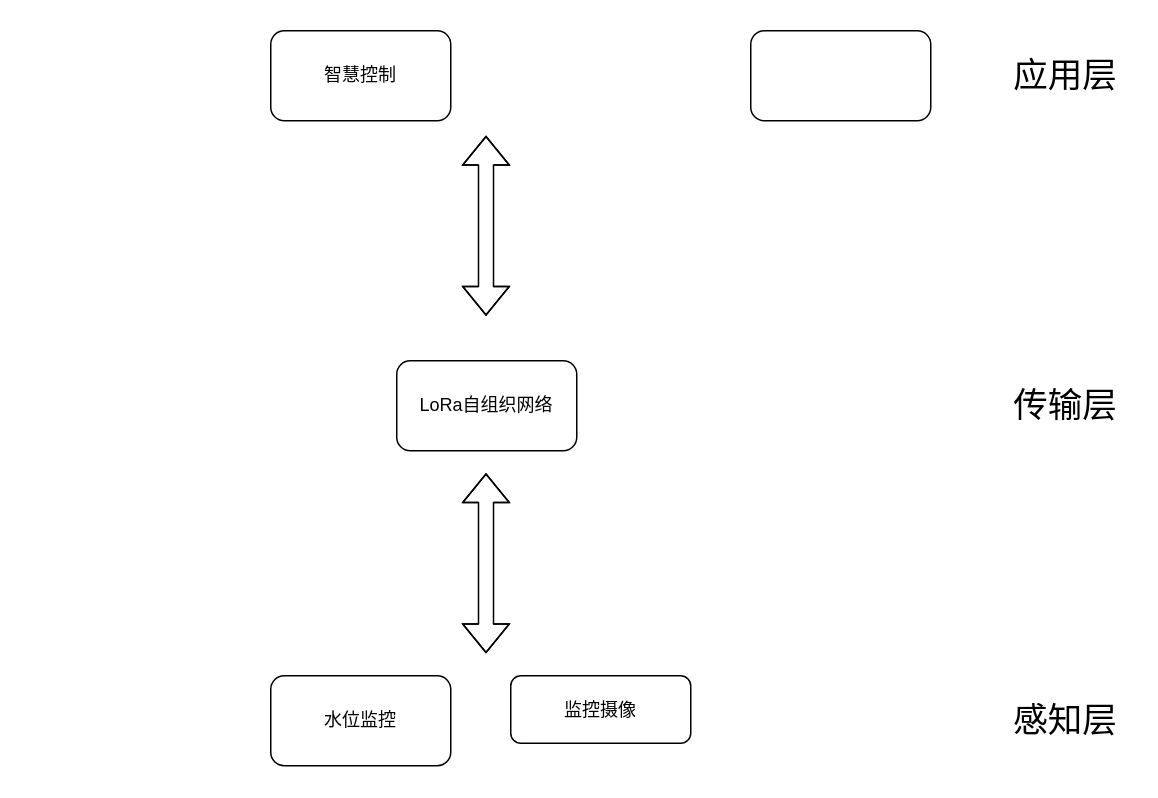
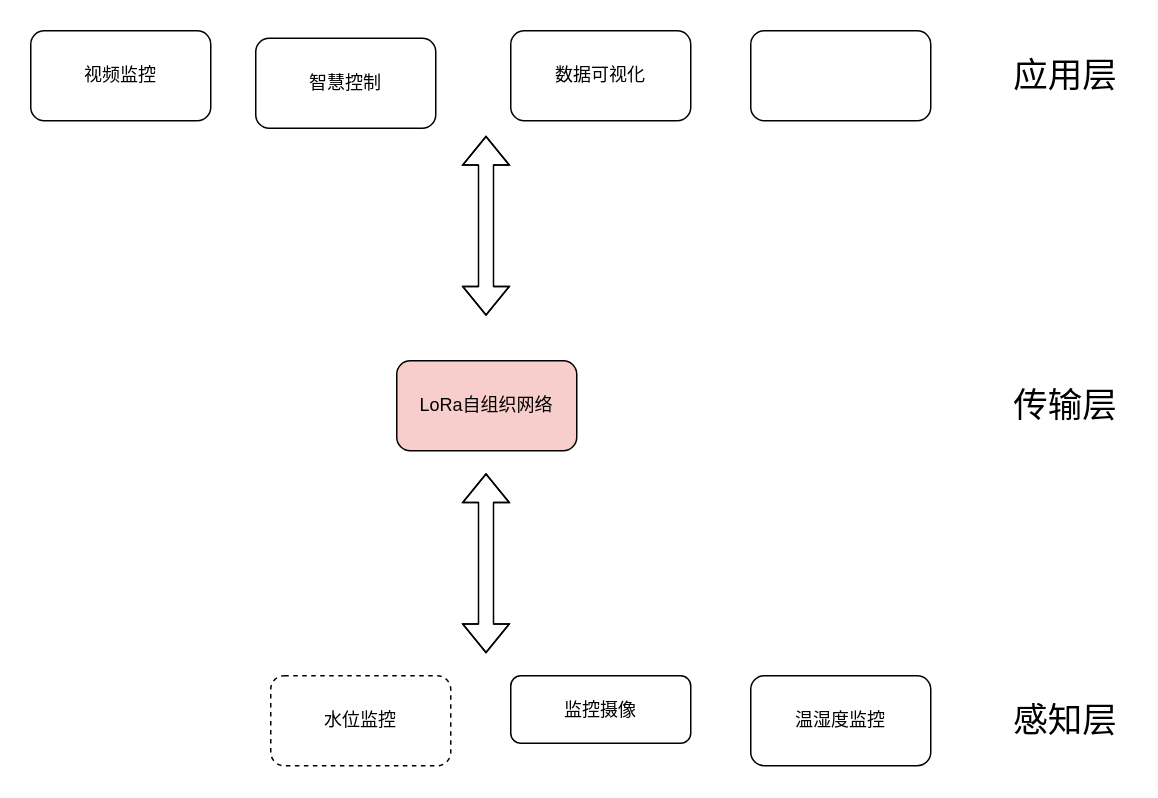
  <mxCell id="0" />
  <mxCell id="1" parent="0" />
- <mxCell id="3" value="智慧控制" style="rounded=1;whiteSpace=wrap;html=1;" vertex="1" parent="1"><mxGeometry x="180" y="20" width="120" height="60" as="geometry" /></mxCell>
+ <mxCell id="2" value="视频监控" style="rounded=1;whiteSpace=wrap;html=1;" vertex="1" parent="1"><mxGeometry x="20" y="20" width="120" height="60" as="geometry" /></mxCell>
+ <mxCell id="3" value="智慧控制" style="rounded=1;whiteSpace=wrap;html=1;" vertex="1" parent="1"><mxGeometry x="170" y="25" width="120" height="60" as="geometry" /></mxCell>
+ <mxCell id="4" value="数据可视化" style="rounded=1;whiteSpace=wrap;html=1;" vertex="1" parent="1"><mxGeometry x="340" y="20" width="120" height="60" as="geometry" /></mxCell>
  <mxCell id="5" value="" style="rounded=1;whiteSpace=wrap;html=1;" vertex="1" parent="1"><mxGeometry x="500" y="20" width="120" height="60" as="geometry" /></mxCell>
  <mxCell id="6" value="" style="shape=flexArrow;endArrow=classic;startArrow=classic;html=1;" edge="1" parent="1"><mxGeometry width="50" height="50" relative="1" as="geometry"><mxPoint x="323.5" y="210" as="sourcePoint" /><mxPoint x="323.5" y="90" as="targetPoint" /><Array as="points"><mxPoint x="323.5" y="150" /></Array></mxGeometry></mxCell>
- <mxCell id="7" value="LoRa自组织网络" style="rounded=1;whiteSpace=wrap;html=1;" vertex="1" parent="1"><mxGeometry x="264" y="240" width="120" height="60" as="geometry" /></mxCell>
+ <mxCell id="7" value="LoRa自组织网络" style="rounded=1;whiteSpace=wrap;html=1;fillColor=#f8cecc;" vertex="1" parent="1"><mxGeometry x="264" y="240" width="120" height="60" as="geometry" /></mxCell>
  <mxCell id="8" value="" style="shape=flexArrow;endArrow=classic;startArrow=classic;html=1;" edge="1" parent="1"><mxGeometry width="50" height="50" relative="1" as="geometry"><mxPoint x="323.5" y="435" as="sourcePoint" /><mxPoint x="323.5" y="315" as="targetPoint" /><Array as="points"><mxPoint x="323.5" y="375" /></Array></mxGeometry></mxCell>
- <mxCell id="9" value="水位监控" style="rounded=1;whiteSpace=wrap;html=1;" vertex="1" parent="1"><mxGeometry x="180" y="450" width="120" height="60" as="geometry" /></mxCell>
+ <mxCell id="9" value="水位监控" style="rounded=1;whiteSpace=wrap;html=1;dashed=1;" vertex="1" parent="1"><mxGeometry x="180" y="450" width="120" height="60" as="geometry" /></mxCell>
  <mxCell id="10" value="监控摄像" style="rounded=1;whiteSpace=wrap;html=1;" vertex="1" parent="1"><mxGeometry x="340" y="450" width="120" height="45" as="geometry" /></mxCell>
+ <mxCell id="11" value="温湿度监控" style="rounded=1;whiteSpace=wrap;html=1;" vertex="1" parent="1"><mxGeometry x="500" y="450" width="120" height="60" as="geometry" /></mxCell>
  <mxCell id="12" value="感知层" style="text;html=1;strokeColor=none;fillColor=none;align=center;verticalAlign=middle;whiteSpace=wrap;rounded=0;strokeWidth=4;fontSize=23;" vertex="1" parent="1"><mxGeometry x="670" y="470" width="80" height="20" as="geometry" /></mxCell>
  <mxCell id="13" value="传输层" style="text;html=1;strokeColor=none;fillColor=none;align=center;verticalAlign=middle;whiteSpace=wrap;rounded=0;strokeWidth=4;fontSize=23;" vertex="1" parent="1"><mxGeometry x="670" y="260" width="80" height="20" as="geometry" /></mxCell>
  <mxCell id="14" value="应用层" style="text;html=1;strokeColor=none;fillColor=none;align=center;verticalAlign=middle;whiteSpace=wrap;rounded=0;strokeWidth=4;fontSize=23;" vertex="1" parent="1"><mxGeometry x="670" y="40" width="80" height="20" as="geometry" /></mxCell>
